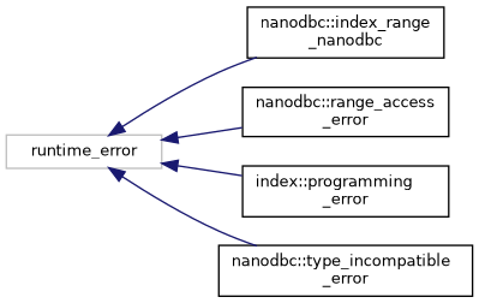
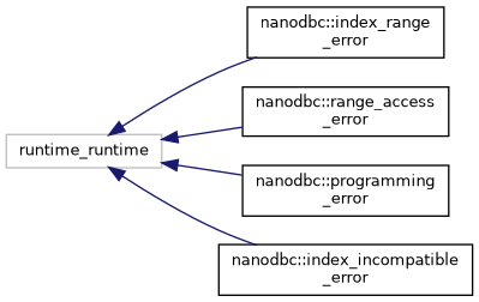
  digraph {
    rankdir=LR
    node [color=black fillcolor=white fontname=Helvetica fontsize=10 shape=record style=filled]
    edge [color=midnightblue dir=back fontname=Helvetica fontsize=10 labelfontname=Helvetica labelfontsize=10 style=solid]
-   n1 [color=grey75 height=0.2 label=runtime_error width=0.4]
-   n2 [height=0.2 label="nanodbc::index_range\l_nanodbc" width=0.4]
+   n1 [color=grey75 height=0.2 label=runtime_runtime width=0.4]
+   n2 [height=0.2 label="nanodbc::index_range\l_error" width=0.4]
    n3 [height=0.2 label="nanodbc::range_access\l_error" width=0.4]
-   n4 [height=0.2 label="index::programming\l_error" width=0.4]
-   n5 [height=0.2 label="nanodbc::type_incompatible\l_error" width=0.4]
+   n4 [height=0.2 label="nanodbc::programming\l_error" width=0.4]
+   n5 [height=0.2 label="nanodbc::index_incompatible\l_error" width=0.4]
    n1 -> n2
    n1 -> n3
    n1 -> n4
    n1 -> n5
  }
